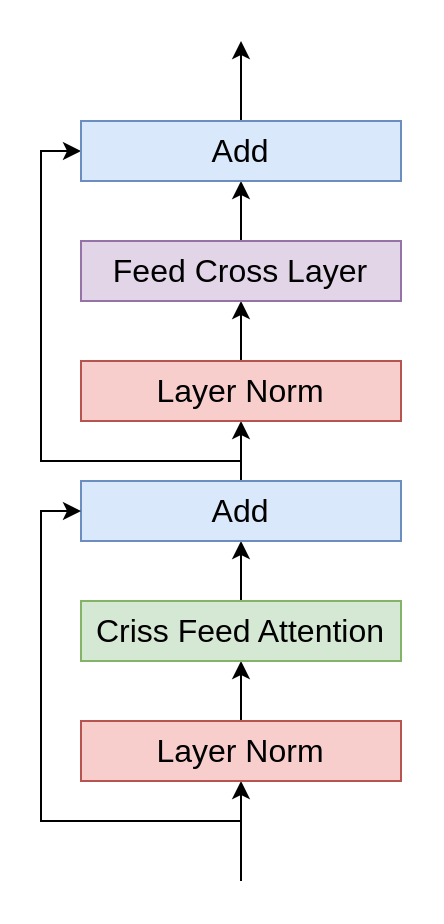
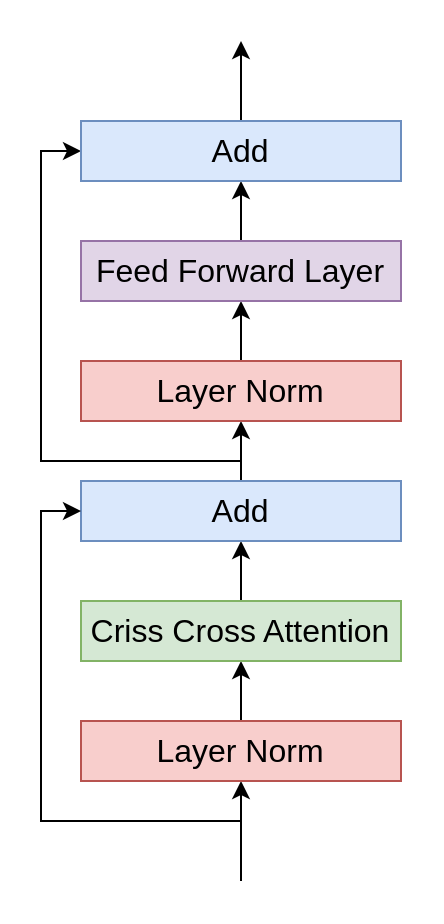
  <mxCell id="0" />
  <mxCell id="1" parent="0" />
  <mxCell id="2" style="edgeStyle=orthogonalEdgeStyle;rounded=0;orthogonalLoop=1;jettySize=auto;html=1;" edge="1" parent="1" target="4"><mxGeometry relative="1" as="geometry"><mxPoint x="120" y="440" as="sourcePoint" /><Array as="points"><mxPoint x="120" y="440" /></Array></mxGeometry></mxCell>
  <mxCell id="3" style="edgeStyle=orthogonalEdgeStyle;rounded=0;orthogonalLoop=1;jettySize=auto;html=1;entryX=0.5;entryY=1;entryDx=0;entryDy=0;" edge="1" parent="1" source="4" target="6"><mxGeometry relative="1" as="geometry" /></mxCell>
  <mxCell id="4" value="&lt;font&gt;Layer Norm&lt;/font&gt;" style="rounded=0;whiteSpace=wrap;html=1;fontSize=16;fillColor=#f8cecc;strokeColor=#b85450;" vertex="1" parent="1"><mxGeometry x="40" y="360" width="160" height="30" as="geometry" /></mxCell>
  <mxCell id="5" style="edgeStyle=orthogonalEdgeStyle;rounded=0;orthogonalLoop=1;jettySize=auto;html=1;entryX=0.5;entryY=1;entryDx=0;entryDy=0;" edge="1" parent="1" source="6" target="9"><mxGeometry relative="1" as="geometry" /></mxCell>
- <mxCell id="6" value="&lt;span&gt;Criss Feed Attention&lt;/span&gt;" style="rounded=0;whiteSpace=wrap;html=1;fontSize=16;fillColor=#d5e8d4;strokeColor=#82b366;" vertex="1" parent="1"><mxGeometry x="40" y="300" width="160" height="30" as="geometry" /></mxCell>
+ <mxCell id="6" value="&lt;span&gt;Criss Cross Attention&lt;/span&gt;" style="rounded=0;whiteSpace=wrap;html=1;fontSize=16;fillColor=#d5e8d4;strokeColor=#82b366;" vertex="1" parent="1"><mxGeometry x="40" y="300" width="160" height="30" as="geometry" /></mxCell>
  <mxCell id="7" style="edgeStyle=orthogonalEdgeStyle;rounded=0;orthogonalLoop=1;jettySize=auto;html=1;entryX=0.5;entryY=1;entryDx=0;entryDy=0;" edge="1" parent="1" source="9" target="11"><mxGeometry relative="1" as="geometry" /></mxCell>
  <mxCell id="8" style="edgeStyle=orthogonalEdgeStyle;rounded=0;orthogonalLoop=1;jettySize=auto;html=1;exitX=0.5;exitY=0;exitDx=0;exitDy=0;entryX=0;entryY=0.5;entryDx=0;entryDy=0;" edge="1" parent="1" source="9" target="15"><mxGeometry relative="1" as="geometry"><Array as="points"><mxPoint x="120" y="230" /><mxPoint x="20" y="230" /><mxPoint x="20" y="75" /></Array></mxGeometry></mxCell>
  <mxCell id="9" value="&lt;span&gt;Add&lt;/span&gt;" style="rounded=0;whiteSpace=wrap;html=1;fontSize=16;fillColor=#dae8fc;strokeColor=#6c8ebf;" vertex="1" parent="1"><mxGeometry x="40" y="240" width="160" height="30" as="geometry" /></mxCell>
  <mxCell id="10" style="edgeStyle=orthogonalEdgeStyle;rounded=0;orthogonalLoop=1;jettySize=auto;html=1;entryX=0.5;entryY=1;entryDx=0;entryDy=0;" edge="1" parent="1" source="11" target="13"><mxGeometry relative="1" as="geometry" /></mxCell>
  <mxCell id="11" value="&lt;font&gt;Layer Norm&lt;/font&gt;" style="rounded=0;whiteSpace=wrap;html=1;fontSize=16;fillColor=#f8cecc;strokeColor=#b85450;" vertex="1" parent="1"><mxGeometry x="40" y="180" width="160" height="30" as="geometry" /></mxCell>
  <mxCell id="12" style="edgeStyle=orthogonalEdgeStyle;rounded=0;orthogonalLoop=1;jettySize=auto;html=1;entryX=0.5;entryY=1;entryDx=0;entryDy=0;" edge="1" parent="1" source="13" target="15"><mxGeometry relative="1" as="geometry" /></mxCell>
- <mxCell id="13" value="&lt;span&gt;Feed Cross Layer&lt;/span&gt;" style="rounded=0;whiteSpace=wrap;html=1;fontSize=16;fillColor=#e1d5e7;strokeColor=#9673a6;" vertex="1" parent="1"><mxGeometry x="40" y="120" width="160" height="30" as="geometry" /></mxCell>
+ <mxCell id="13" value="&lt;span&gt;Feed Forward Layer&lt;/span&gt;" style="rounded=0;whiteSpace=wrap;html=1;fontSize=16;fillColor=#e1d5e7;strokeColor=#9673a6;" vertex="1" parent="1"><mxGeometry x="40" y="120" width="160" height="30" as="geometry" /></mxCell>
  <mxCell id="14" style="edgeStyle=orthogonalEdgeStyle;rounded=0;orthogonalLoop=1;jettySize=auto;html=1;" edge="1" parent="1" source="15"><mxGeometry relative="1" as="geometry"><mxPoint x="120" as="targetPoint" y="20" /></mxGeometry></mxCell>
  <mxCell id="15" value="&lt;span&gt;Add&lt;/span&gt;" style="rounded=0;whiteSpace=wrap;html=1;fontSize=16;fillColor=#dae8fc;strokeColor=#6c8ebf;" vertex="1" parent="1"><mxGeometry x="40" y="60" width="160" height="30" as="geometry" /></mxCell>
  <mxCell id="16" style="edgeStyle=orthogonalEdgeStyle;rounded=0;orthogonalLoop=1;jettySize=auto;html=1;entryX=0;entryY=0.5;entryDx=0;entryDy=0;" edge="1" parent="1" target="9"><mxGeometry relative="1" as="geometry"><mxPoint x="150" y="460" as="targetPoint" /><mxPoint x="120" y="440" as="sourcePoint" /><Array as="points"><mxPoint x="120" y="410" /><mxPoint x="20" y="410" /><mxPoint x="20" y="255" /></Array></mxGeometry></mxCell>
